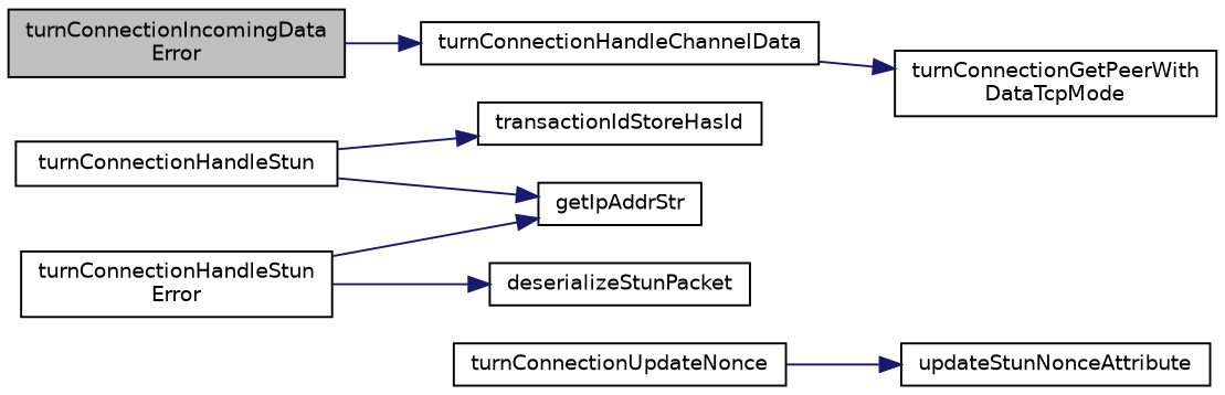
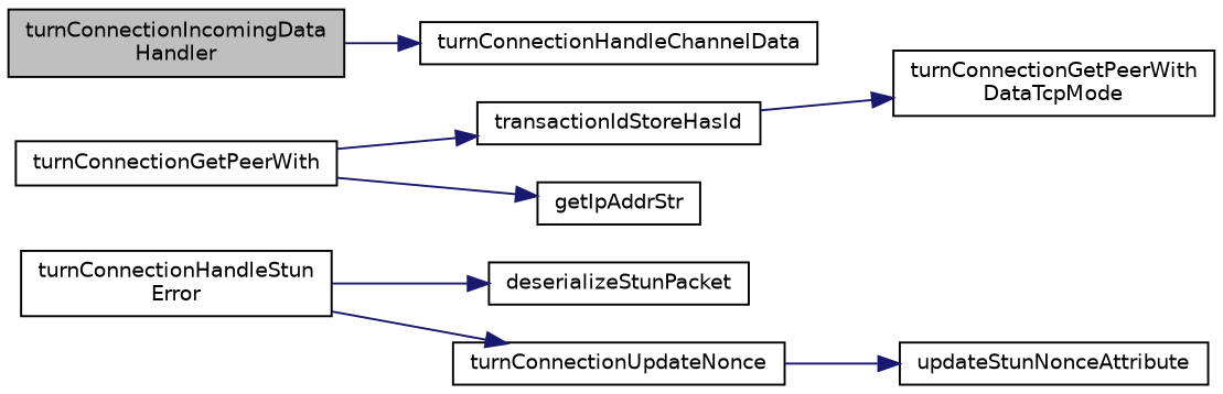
  digraph {
    rankdir=LR
    node [color=black fillcolor=white fontname=Helvetica fontsize=10 shape=record style=filled]
    edge [color=midnightblue fontname=Helvetica fontsize=10 labelfontname=Helvetica labelfontsize=10 style=solid]
-   n1 [fillcolor=grey75 fontcolor=black height=0.2 label="turnConnectionIncomingData\lError" width=0.4]
+   n1 [fillcolor=grey75 fontcolor=black height=0.2 label="turnConnectionIncomingData\lHandler" width=0.4]
    n2 [height=0.2 label=turnConnectionHandleChannelData width=0.4]
    n3 [height=0.2 label="turnConnectionGetPeerWith\lDataTcpMode" width=0.4]
-   n4 [height=0.2 label=turnConnectionHandleStun width=0.4]
+   n4 [height=0.2 label=turnConnectionGetPeerWith width=0.4]
    n5 [height=0.2 label=getIpAddrStr width=0.4]
    n6 [height=0.2 label=transactionIdStoreHasId width=0.4]
    n7 [height=0.2 label="turnConnectionHandleStun\lError" width=0.4]
    n8 [height=0.2 label=deserializeStunPacket width=0.4]
    n9 [height=0.2 label=turnConnectionUpdateNonce width=0.4]
    n10 [height=0.2 label=updateStunNonceAttribute width=0.4]
    n1 -> n2
-   n2 -> n3
+   n6 -> n3
    n4 -> n5
    n4 -> n6
    n7 -> n8
-   n7 -> n5
+   n7 -> n9
    n9 -> n10
  }
